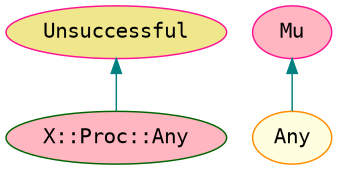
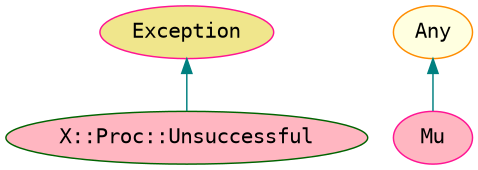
  digraph {
    fontname="DejaVu Sans Mono"
    rankdir=BT
    splines=polyline
    node [color=deeppink fillcolor=lightpink fontcolor="#000000" fontname="DejaVu Sans Mono" style=filled]
    edge [color=teal fontname="DejaVu Sans Mono"]
-   "X::Proc::Unsuccessful" [color=darkgreen label="X::Proc::Any"]
-   Exception [fillcolor=khaki label=Unsuccessful]
+   "X::Proc::Unsuccessful" [color=darkgreen]
+   Exception [fillcolor=khaki]
    Any [color=darkorange fillcolor=lightyellow]
    Mu
    "X::Proc::Unsuccessful" -> Exception
-   Any -> Mu
+   Mu -> Any
  }
